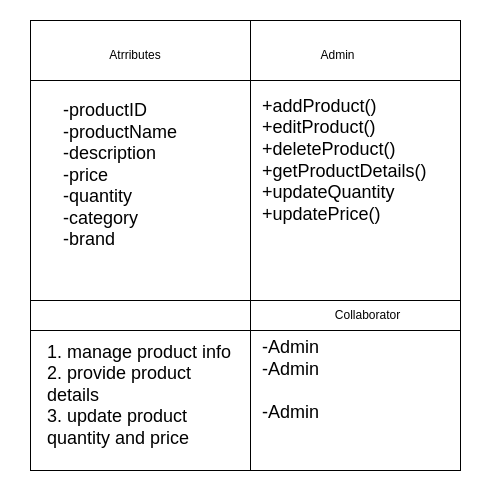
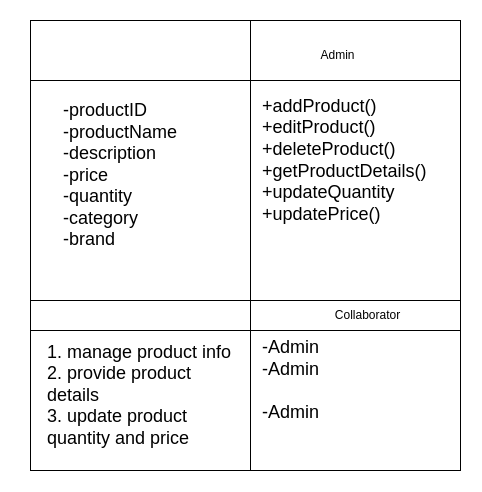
  <mxCell id="0" />
  <mxCell id="1" parent="0" />
  <mxCell id="2" value="" style="shape=internalStorage;whiteSpace=wrap;html=1;backgroundOutline=1;dx=220;dy=60;" parent="1" vertex="1"><mxGeometry x="30" y="20" width="430" height="450" as="geometry" /></mxCell>
- <mxCell id="3" value="Atrributes" style="text;html=1;strokeColor=none;fillColor=none;align=center;verticalAlign=middle;whiteSpace=wrap;rounded=0;" parent="1" vertex="1"><mxGeometry x="105" y="40" width="60" height="30" as="geometry" /></mxCell>
  <mxCell id="4" value="Admin" style="text;html=1;strokeColor=none;fillColor=none;align=center;verticalAlign=middle;whiteSpace=wrap;rounded=0;" parent="1" vertex="1"><mxGeometry x="310" y="40" width="55" height="30" as="geometry" /></mxCell>
  <mxCell id="5" value="" style="endArrow=none;html=1;" parent="1" target="2" edge="1"><mxGeometry width="50" height="50" relative="1" as="geometry"><mxPoint x="30" y="300" as="sourcePoint" /><mxPoint x="80" y="250" as="targetPoint" /><Array as="points"><mxPoint x="460" y="300" /></Array></mxGeometry></mxCell>
  <mxCell id="6" value="" style="endArrow=none;html=1;" parent="1" edge="1"><mxGeometry width="50" height="50" relative="1" as="geometry"><mxPoint x="30" y="330" as="sourcePoint" /><mxPoint x="460" y="330" as="targetPoint" /><Array as="points"><mxPoint x="460" y="330" /></Array></mxGeometry></mxCell>
  <mxCell id="7" value="Collaborator" style="text;html=1;strokeColor=none;fillColor=none;align=center;verticalAlign=middle;whiteSpace=wrap;rounded=0;" parent="1" vertex="1"><mxGeometry x="310" y="300" width="115" height="30" as="geometry" /></mxCell>
  <mxCell id="8" value="&lt;div style=&quot;text-align: left;&quot;&gt;&lt;span style=&quot;font-size: 18px; background-color: initial;&quot;&gt;-productID&lt;/span&gt;&lt;/div&gt;&lt;span style=&quot;font-size: 18px;&quot;&gt;&lt;div style=&quot;text-align: left;&quot;&gt;&lt;span style=&quot;background-color: initial;&quot;&gt;-productName&lt;/span&gt;&lt;/div&gt;&lt;div style=&quot;text-align: left;&quot;&gt;&lt;span style=&quot;background-color: initial;&quot;&gt;-description&lt;/span&gt;&lt;/div&gt;&lt;div style=&quot;text-align: left;&quot;&gt;&lt;span style=&quot;background-color: initial;&quot;&gt;-price&lt;/span&gt;&lt;/div&gt;&lt;div style=&quot;text-align: left;&quot;&gt;&lt;span style=&quot;background-color: initial;&quot;&gt;-quantity&lt;/span&gt;&lt;/div&gt;&lt;div style=&quot;text-align: left;&quot;&gt;&lt;span style=&quot;background-color: initial;&quot;&gt;-category&lt;/span&gt;&lt;/div&gt;&lt;div style=&quot;text-align: left;&quot;&gt;&lt;span style=&quot;background-color: initial;&quot;&gt;-brand&lt;/span&gt;&lt;/div&gt;&lt;/span&gt;" style="text;html=1;strokeColor=none;fillColor=none;align=center;verticalAlign=middle;whiteSpace=wrap;rounded=0;" parent="1" vertex="1"><mxGeometry x="20" y="80" width="200" height="190" as="geometry" /></mxCell>
  <mxCell id="9" value="&lt;span style=&quot;font-size: 18px;&quot;&gt;+addProduct()&lt;br&gt;+editProduct()&lt;br&gt;+deleteProduct()&lt;br&gt;+getProductDetails()&lt;br&gt;+updateQuantity&lt;br&gt;+updatePrice()&lt;br&gt;&lt;/span&gt;" style="text;html=1;strokeColor=none;fillColor=none;align=left;verticalAlign=middle;whiteSpace=wrap;rounded=0;" parent="1" vertex="1"><mxGeometry x="260" y="70" width="170" height="180" as="geometry" /></mxCell>
  <mxCell id="10" value="&lt;font style=&quot;font-size: 18px;&quot;&gt;1. manage product info&lt;br&gt;2. provide product details&lt;br&gt;3. update product quantity and price&lt;br&gt;&lt;/font&gt;" style="text;html=1;strokeColor=none;fillColor=none;align=left;verticalAlign=middle;whiteSpace=wrap;rounded=0;" parent="1" vertex="1"><mxGeometry x="45" y="340" width="195" height="110" as="geometry" /></mxCell>
  <mxCell id="11" value="&lt;font style=&quot;font-size: 18px;&quot;&gt;-Admin&lt;br&gt;-Admin&lt;br&gt;&lt;br&gt;-Admin&lt;br&gt;&lt;/font&gt;" style="text;html=1;strokeColor=none;fillColor=none;align=left;verticalAlign=middle;whiteSpace=wrap;rounded=0;" vertex="1" parent="1"><mxGeometry x="260" y="320" width="190" height="120" as="geometry" /></mxCell>
